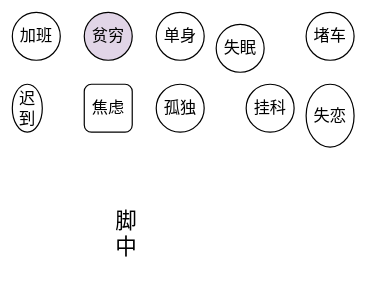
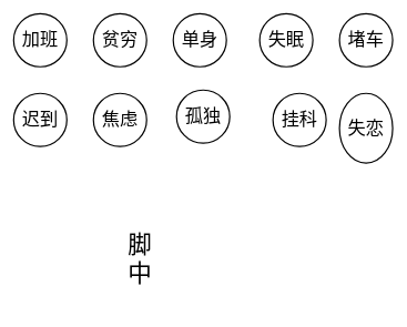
  <mxCell id="0" />
  <mxCell id="1" parent="0" />
  <mxCell id="2" value="&lt;font style=&quot;font-size: 27px;&quot;&gt;加班&lt;/font&gt;" style="ellipse;whiteSpace=wrap;html=1;aspect=fixed;strokeWidth=2;" vertex="1" parent="1"><mxGeometry x="20" y="20" width="80" height="80" as="geometry" /></mxCell>
- <mxCell id="3" value="&lt;font style=&quot;font-size: 27px;&quot;&gt;贫穷&lt;/font&gt;" style="ellipse;whiteSpace=wrap;html=1;aspect=fixed;strokeWidth=2;fillColor=#e1d5e7;" vertex="1" parent="1"><mxGeometry x="140" y="20" width="80" height="80" as="geometry" /></mxCell>
+ <mxCell id="3" value="&lt;font style=&quot;font-size: 27px;&quot;&gt;贫穷&lt;/font&gt;" style="ellipse;whiteSpace=wrap;html=1;aspect=fixed;strokeWidth=2;" vertex="1" parent="1"><mxGeometry x="140" y="20" width="80" height="80" as="geometry" /></mxCell>
  <mxCell id="4" value="&lt;font style=&quot;font-size: 27px;&quot;&gt;单身&lt;/font&gt;" style="ellipse;whiteSpace=wrap;html=1;aspect=fixed;strokeWidth=2;" vertex="1" parent="1"><mxGeometry x="260" y="20" width="80" height="80" as="geometry" /></mxCell>
- <mxCell id="5" value="&lt;font style=&quot;font-size: 27px;&quot;&gt;失眠&lt;/font&gt;" style="ellipse;whiteSpace=wrap;html=1;aspect=fixed;strokeWidth=2;" vertex="1" parent="1"><mxGeometry x="360" y="40" width="80" height="80" as="geometry" /></mxCell>
+ <mxCell id="5" value="&lt;font style=&quot;font-size: 27px;&quot;&gt;失眠&lt;/font&gt;" style="ellipse;whiteSpace=wrap;html=1;aspect=fixed;strokeWidth=2;" vertex="1" parent="1"><mxGeometry x="390" y="20" width="80" height="80" as="geometry" /></mxCell>
  <mxCell id="6" value="&lt;span style=&quot;font-size: 27px;&quot;&gt;堵车&lt;/span&gt;" style="ellipse;whiteSpace=wrap;html=1;aspect=fixed;strokeWidth=2;" vertex="1" parent="1"><mxGeometry x="510" y="20" width="80" height="80" as="geometry" /></mxCell>
- <mxCell id="7" value="&lt;font style=&quot;font-size: 27px;&quot;&gt;迟到&lt;/font&gt;" style="ellipse;whiteSpace=wrap;html=1;aspect=fixed;strokeWidth=2;" vertex="1" parent="1"><mxGeometry x="20" y="140" width="50" height="80" as="geometry" /></mxCell>
- <mxCell id="8" value="&lt;font style=&quot;font-size: 27px;&quot;&gt;焦虑&lt;/font&gt;" style="whiteSpace=wrap;html=1;aspect=fixed;strokeWidth=2;rounded=1;" vertex="1" parent="1"><mxGeometry x="140" y="140" width="80" height="80" as="geometry" /></mxCell>
- <mxCell id="9" value="&lt;font style=&quot;font-size: 27px;&quot;&gt;孤独&lt;/font&gt;" style="ellipse;whiteSpace=wrap;html=1;aspect=fixed;strokeWidth=2;" vertex="1" parent="1"><mxGeometry x="260" y="140" width="80" height="80" as="geometry" /></mxCell>
+ <mxCell id="7" value="&lt;font style=&quot;font-size: 27px;&quot;&gt;迟到&lt;/font&gt;" style="ellipse;whiteSpace=wrap;html=1;aspect=fixed;strokeWidth=2;" vertex="1" parent="1"><mxGeometry x="20" y="140" width="80" height="80" as="geometry" /></mxCell>
+ <mxCell id="8" value="&lt;font style=&quot;font-size: 27px;&quot;&gt;焦虑&lt;/font&gt;" style="ellipse;whiteSpace=wrap;html=1;aspect=fixed;strokeWidth=2;" vertex="1" parent="1"><mxGeometry x="140" y="140" width="80" height="80" as="geometry" /></mxCell>
+ <mxCell id="9" value="&lt;font style=&quot;font-size: 27px;&quot;&gt;孤独&lt;/font&gt;" style="ellipse;whiteSpace=wrap;html=1;aspect=fixed;strokeWidth=2;" vertex="1" parent="1"><mxGeometry x="265" y="135" width="80" height="80" as="geometry" /></mxCell>
  <mxCell id="10" value="&lt;font style=&quot;font-size: 27px;&quot;&gt;挂科&lt;/font&gt;" style="ellipse;whiteSpace=wrap;html=1;aspect=fixed;strokeWidth=2;" vertex="1" parent="1"><mxGeometry x="410" y="140" width="80" height="80" as="geometry" /></mxCell>
  <mxCell id="11" value="&lt;span style=&quot;font-size: 27px;&quot;&gt;失恋&lt;/span&gt;" style="ellipse;whiteSpace=wrap;html=1;aspect=fixed;strokeWidth=2;" vertex="1" parent="1"><mxGeometry x="510" y="140" width="80" height="105" as="geometry" /></mxCell>
  <mxCell id="12" value="脚&lt;br style=&quot;font-size: 36px;&quot;&gt;中" style="text;html=1;strokeColor=none;fillColor=none;align=center;verticalAlign=middle;whiteSpace=wrap;rounded=0;fontSize=36;fontFamily=Comic Sans MS;" vertex="1" parent="1"><mxGeometry x="160" y="310" width="100" height="160" as="geometry" /></mxCell>
